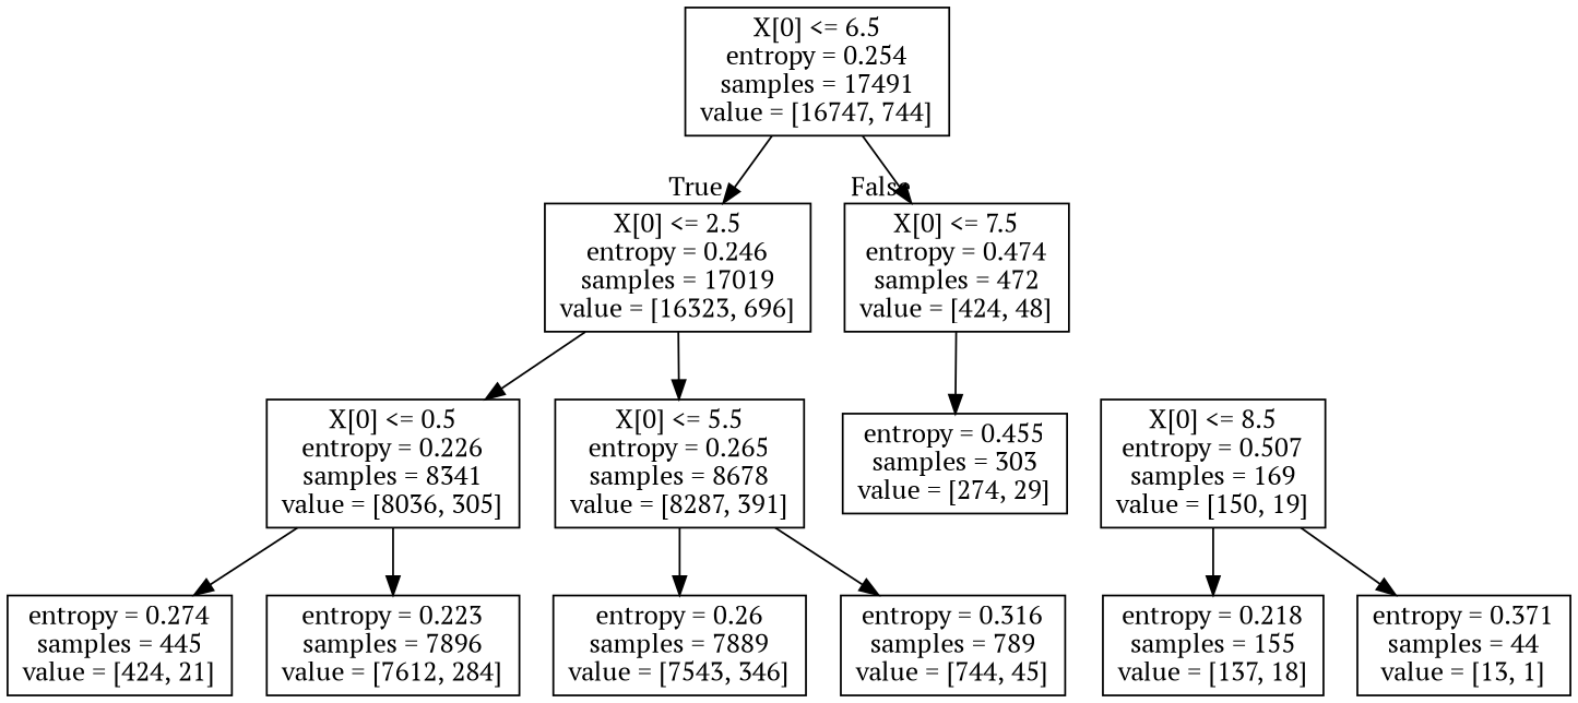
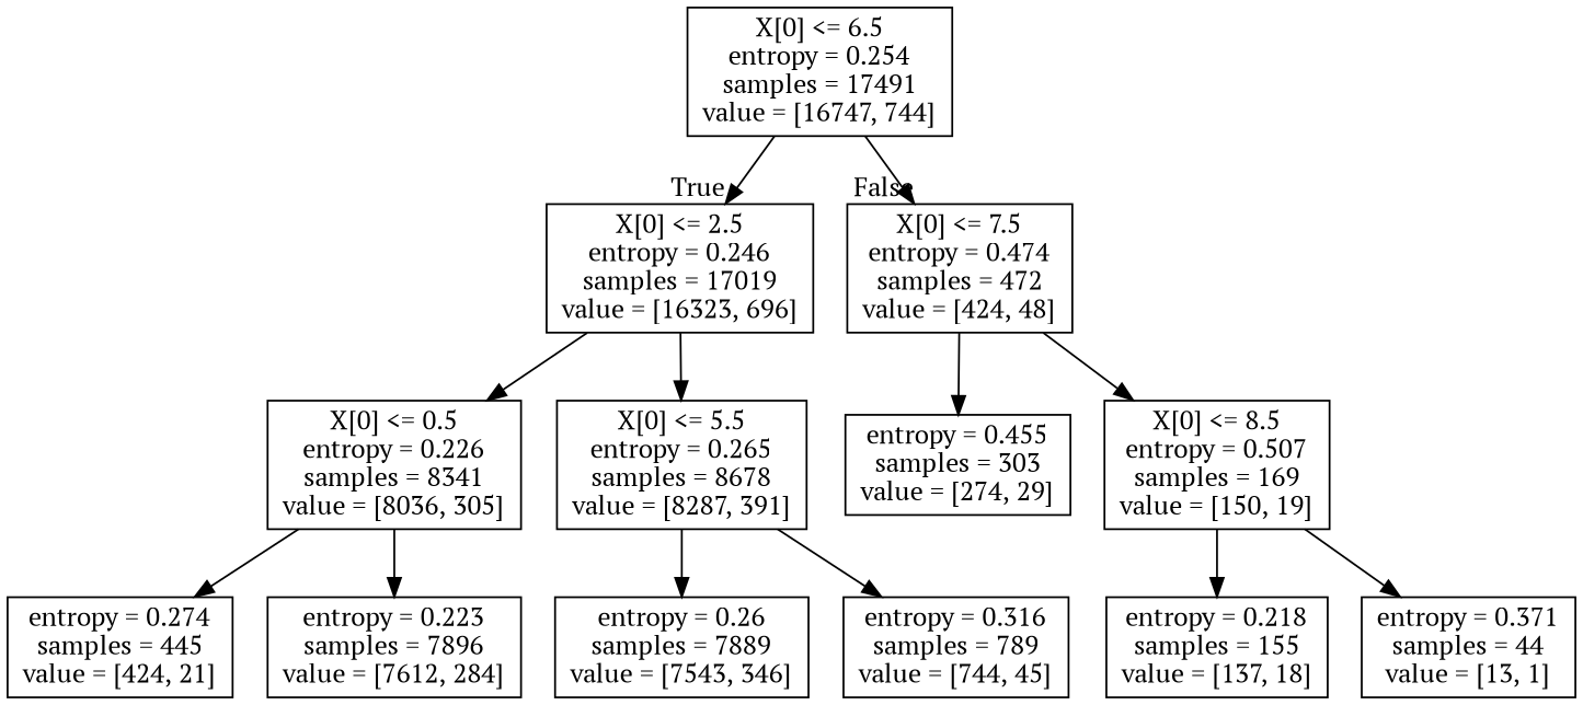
  digraph {
    fontname="PT Serif"
    node [fontname="PT Serif" shape=box]
    edge [fontname="PT Serif"]
    n1 [label="X[0] <= 6.5\nentropy = 0.254\nsamples = 17491\nvalue = [16747, 744]"]
    n2 [label="X[0] <= 2.5\nentropy = 0.246\nsamples = 17019\nvalue = [16323, 696]"]
    n3 [label="X[0] <= 7.5\nentropy = 0.474\nsamples = 472\nvalue = [424, 48]"]
    n4 [label="X[0] <= 0.5\nentropy = 0.226\nsamples = 8341\nvalue = [8036, 305]"]
    n5 [label="X[0] <= 5.5\nentropy = 0.265\nsamples = 8678\nvalue = [8287, 391]"]
    n6 [label="entropy = 0.455\nsamples = 303\nvalue = [274, 29]"]
    n7 [label="X[0] <= 8.5\nentropy = 0.507\nsamples = 169\nvalue = [150, 19]"]
    n8 [label="entropy = 0.274\nsamples = 445\nvalue = [424, 21]"]
    n9 [label="entropy = 0.223\nsamples = 7896\nvalue = [7612, 284]"]
    n10 [label="entropy = 0.26\nsamples = 7889\nvalue = [7543, 346]"]
    n11 [label="entropy = 0.316\nsamples = 789\nvalue = [744, 45]"]
    n12 [label="entropy = 0.218\nsamples = 155\nvalue = [137, 18]"]
    n13 [label="entropy = 0.371\nsamples = 44\nvalue = [13, 1]"]
    n1 -> n2 [headlabel=True labelangle=45 labeldistance=2.5]
    n1 -> n3 [headlabel=False labelangle=-45 labeldistance=2.5]
    n2 -> n4
    n2 -> n5
    n3 -> n6
+   n3 -> n7
    n4 -> n8
    n4 -> n9
    n5 -> n10
    n5 -> n11
    n7 -> n12
    n7 -> n13
  }
